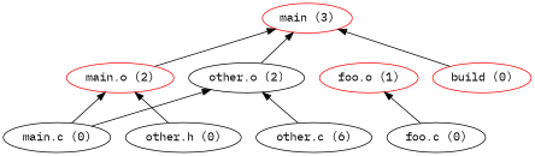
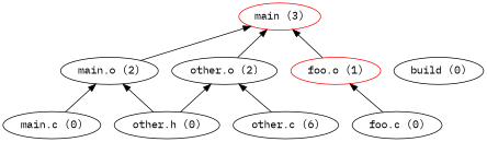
  digraph {
    fontname="IBM Plex Mono"
    node [color="#000000" fontname="IBM Plex Mono"]
    edge [dir=back fontname="IBM Plex Mono"]
    n1 [color="#ff0000" label="main (3)"]
-   n2 [color="#ff0000" label="main.o (2)"]
+   n2 [label="main.o (2)"]
    n3 [label="other.o (2)"]
    n4 [color="#ff0000" label="foo.o (1)"]
    n5 [label="main.c (0)"]
    n6 [label="other.h (0)"]
    n7 [label="other.c (6)"]
    n8 [label="foo.c (0)"]
-   n9 [color="#ff0000" label="build (0)"]
+   n9 [label="build (0)"]
    n1 -> n2
    n1 -> n3
-   n1 -> n9
+   n1 -> n4
    n2 -> n5
    n2 -> n6
-   n3 -> n5
+   n3 -> n6
    n3 -> n7
    n4 -> n8
  }
